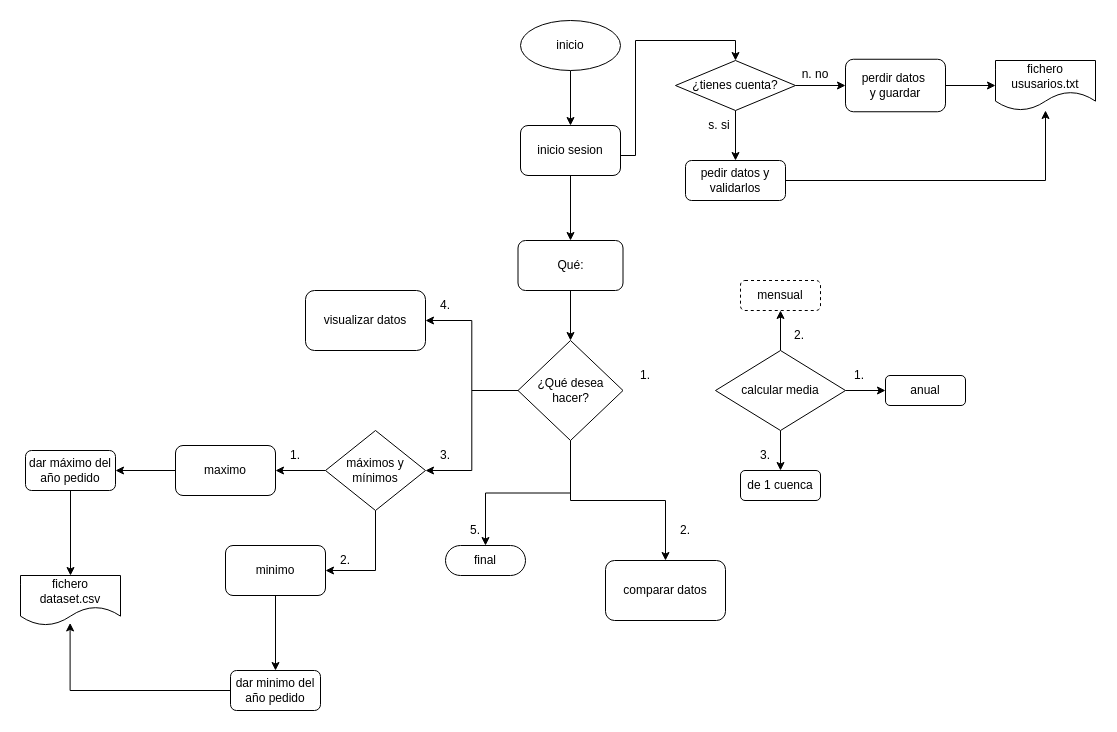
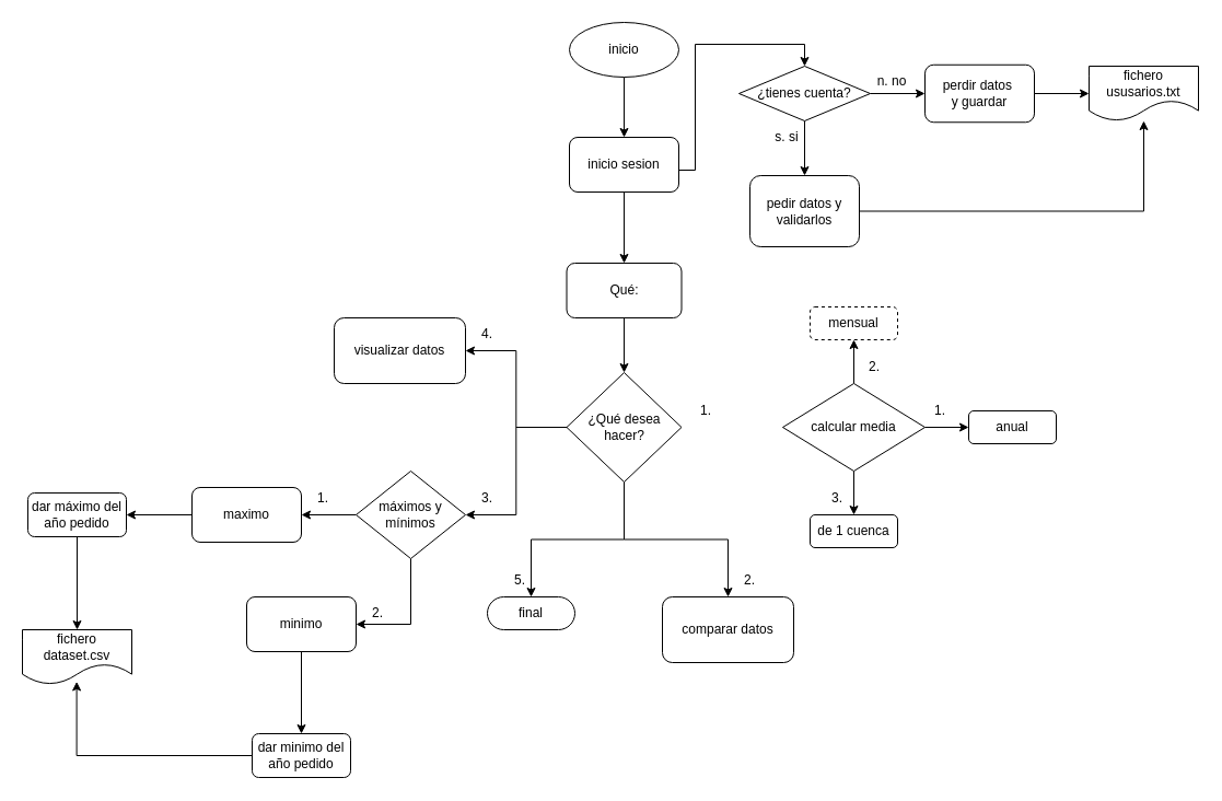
  <mxCell id="0" />
  <mxCell id="1" parent="0" />
  <mxCell id="2" style="edgeStyle=orthogonalEdgeStyle;rounded=0;orthogonalLoop=1;jettySize=auto;html=1;entryX=0.5;entryY=0;entryDx=0;entryDy=0;" edge="1" parent="1" source="3" target="9"><mxGeometry relative="1" as="geometry" /></mxCell>
  <mxCell id="3" value="inicio" style="ellipse;whiteSpace=wrap;html=1;" vertex="1" parent="1"><mxGeometry x="520" y="20" width="100" height="50" as="geometry" /></mxCell>
  <mxCell id="4" style="edgeStyle=orthogonalEdgeStyle;rounded=0;orthogonalLoop=1;jettySize=auto;html=1;entryX=0;entryY=0.5;entryDx=0;entryDy=0;" edge="1" parent="1" source="6" target="14"><mxGeometry relative="1" as="geometry"><mxPoint x="835" y="85" as="targetPoint" /></mxGeometry></mxCell>
  <mxCell id="5" style="edgeStyle=orthogonalEdgeStyle;rounded=0;orthogonalLoop=1;jettySize=auto;html=1;entryX=0.5;entryY=0;entryDx=0;entryDy=0;" edge="1" parent="1" source="6" target="13"><mxGeometry relative="1" as="geometry" /></mxCell>
  <mxCell id="6" value="¿tienes cuenta?" style="rhombus;whiteSpace=wrap;html=1;" vertex="1" parent="1"><mxGeometry x="675" y="60" width="120" height="50" as="geometry" /></mxCell>
  <mxCell id="7" style="edgeStyle=orthogonalEdgeStyle;rounded=0;orthogonalLoop=1;jettySize=auto;html=1;entryX=0.5;entryY=0;entryDx=0;entryDy=0;" edge="1" parent="1" source="9" target="6"><mxGeometry relative="1" as="geometry"><Array as="points"><mxPoint x="635" y="155" /><mxPoint x="635" y="40" /><mxPoint x="735" y="40" /></Array></mxGeometry></mxCell>
  <mxCell id="8" style="edgeStyle=orthogonalEdgeStyle;rounded=0;orthogonalLoop=1;jettySize=auto;html=1;entryX=0.5;entryY=0;entryDx=0;entryDy=0;" edge="1" parent="1" source="9" target="23"><mxGeometry relative="1" as="geometry"><mxPoint x="570" y="220" as="targetPoint" /></mxGeometry></mxCell>
  <mxCell id="9" value="inicio sesion" style="rounded=1;whiteSpace=wrap;html=1;" vertex="1" parent="1"><mxGeometry x="520" y="125" width="100" height="50" as="geometry" /></mxCell>
  <mxCell id="10" style="edgeStyle=orthogonalEdgeStyle;rounded=0;orthogonalLoop=1;jettySize=auto;html=1;entryX=0;entryY=0.5;entryDx=0;entryDy=0;exitX=1;exitY=0.5;exitDx=0;exitDy=0;" edge="1" parent="1" source="14" target="11"><mxGeometry relative="1" as="geometry"><mxPoint x="935" y="85" as="sourcePoint" /></mxGeometry></mxCell>
  <mxCell id="11" value="fichero&lt;div&gt;ususarios.txt&lt;/div&gt;" style="shape=document;whiteSpace=wrap;html=1;boundedLbl=1;size=0.375;" vertex="1" parent="1"><mxGeometry x="995" y="60" width="100" height="50" as="geometry" /></mxCell>
  <mxCell id="12" style="edgeStyle=orthogonalEdgeStyle;rounded=0;orthogonalLoop=1;jettySize=auto;html=1;" edge="1" parent="1" source="13" target="11"><mxGeometry relative="1" as="geometry" /></mxCell>
- <mxCell id="13" value="pedir datos y validarlos" style="rounded=1;whiteSpace=wrap;html=1;" vertex="1" parent="1"><mxGeometry x="685" y="160" width="100" height="40" as="geometry" /></mxCell>
+ <mxCell id="13" value="pedir datos y validarlos" style="rounded=1;whiteSpace=wrap;html=1;" vertex="1" parent="1"><mxGeometry x="685" y="160" width="100" height="65" as="geometry" /></mxCell>
  <mxCell id="14" value="perdir datos&amp;nbsp;&lt;div&gt;y guardar&lt;/div&gt;" style="rounded=1;whiteSpace=wrap;html=1;" vertex="1" parent="1"><mxGeometry x="845" y="58.75" width="100" height="52.5" as="geometry" /></mxCell>
  <mxCell id="15" value="s. si" style="text;html=1;align=center;verticalAlign=middle;whiteSpace=wrap;rounded=0;" vertex="1" parent="1"><mxGeometry x="689" y="110" width="60" height="30" as="geometry" /></mxCell>
  <mxCell id="16" value="n. no" style="text;html=1;align=center;verticalAlign=middle;whiteSpace=wrap;rounded=0;" vertex="1" parent="1"><mxGeometry x="785" y="58.75" width="60" height="30" as="geometry" /></mxCell>
  <mxCell id="17" style="edgeStyle=orthogonalEdgeStyle;rounded=0;orthogonalLoop=1;jettySize=auto;html=1;" edge="1" parent="1" source="21" target="24"><mxGeometry relative="1" as="geometry"><mxPoint x="570" y="490" as="targetPoint" /></mxGeometry></mxCell>
  <mxCell id="18" style="edgeStyle=orthogonalEdgeStyle;rounded=0;orthogonalLoop=1;jettySize=auto;html=1;entryX=1;entryY=0.5;entryDx=0;entryDy=0;" edge="1" parent="1" source="21" target="44"><mxGeometry relative="1" as="geometry"><mxPoint x="425" y="470" as="targetPoint" /></mxGeometry></mxCell>
  <mxCell id="19" style="edgeStyle=orthogonalEdgeStyle;rounded=0;orthogonalLoop=1;jettySize=auto;html=1;entryX=1;entryY=0.5;entryDx=0;entryDy=0;" edge="1" parent="1" source="21" target="25"><mxGeometry relative="1" as="geometry"><mxPoint x="485" y="510" as="targetPoint" /></mxGeometry></mxCell>
  <mxCell id="20" style="edgeStyle=orthogonalEdgeStyle;rounded=0;orthogonalLoop=1;jettySize=auto;html=1;entryX=0.5;entryY=0.5;entryDx=0;entryDy=-15;entryPerimeter=0;" edge="1" parent="1" source="21" target="26"><mxGeometry relative="1" as="geometry"><mxPoint x="495" y="545" as="targetPoint" /></mxGeometry></mxCell>
  <mxCell id="21" value="¿Qué desea hacer?" style="rhombus;whiteSpace=wrap;html=1;" vertex="1" parent="1"><mxGeometry x="517.5" y="340" width="105" height="100" as="geometry" /></mxCell>
  <mxCell id="22" style="edgeStyle=orthogonalEdgeStyle;rounded=0;orthogonalLoop=1;jettySize=auto;html=1;entryX=0.5;entryY=0;entryDx=0;entryDy=0;" edge="1" parent="1" source="23" target="21"><mxGeometry relative="1" as="geometry" /></mxCell>
  <mxCell id="23" value="Qué:" style="rounded=1;whiteSpace=wrap;html=1;" vertex="1" parent="1"><mxGeometry x="517.5" y="240" width="105" height="50" as="geometry" /></mxCell>
- <mxCell id="24" value="comparar datos" style="rounded=1;whiteSpace=wrap;html=1;" vertex="1" parent="1"><mxGeometry x="605" y="560" width="120" height="60" as="geometry" /></mxCell>
+ <mxCell id="24" value="comparar datos" style="rounded=1;whiteSpace=wrap;html=1;" vertex="1" parent="1"><mxGeometry x="605" y="545" width="120" height="60" as="geometry" /></mxCell>
  <mxCell id="25" value="visualizar datos" style="rounded=1;whiteSpace=wrap;html=1;" vertex="1" parent="1"><mxGeometry x="305" y="290" width="120" height="60" as="geometry" /></mxCell>
  <mxCell id="26" value="final" style="html=1;dashed=0;whiteSpace=wrap;shape=mxgraph.dfd.start" vertex="1" parent="1"><mxGeometry y="545" width="80" height="30" as="geometry" x="445" /></mxCell>
  <mxCell id="27" value="4." style="text;html=1;align=center;verticalAlign=middle;whiteSpace=wrap;rounded=0;" vertex="1" parent="1"><mxGeometry x="415" y="290" width="60" height="30" as="geometry" /></mxCell>
  <mxCell id="28" value="3." style="text;html=1;align=center;verticalAlign=middle;whiteSpace=wrap;rounded=0;" vertex="1" parent="1"><mxGeometry x="415" y="440" width="60" height="30" as="geometry" /></mxCell>
  <mxCell id="29" value="2." style="text;html=1;align=center;verticalAlign=middle;whiteSpace=wrap;rounded=0;" vertex="1" parent="1"><mxGeometry x="655" y="515" width="60" height="30" as="geometry" /></mxCell>
  <mxCell id="30" value="1." style="text;html=1;align=center;verticalAlign=middle;whiteSpace=wrap;rounded=0;" vertex="1" parent="1"><mxGeometry x="615" y="360" width="60" height="30" as="geometry" /></mxCell>
  <mxCell id="31" value="5." style="text;html=1;align=center;verticalAlign=middle;whiteSpace=wrap;rounded=0;" vertex="1" parent="1"><mxGeometry y="515" width="60" height="30" as="geometry" x="445" /></mxCell>
  <mxCell id="32" style="edgeStyle=orthogonalEdgeStyle;rounded=0;orthogonalLoop=1;jettySize=auto;html=1;entryX=0.5;entryY=0;entryDx=0;entryDy=0;" edge="1" parent="1" source="35" target="36"><mxGeometry relative="1" as="geometry" /></mxCell>
  <mxCell id="33" style="edgeStyle=orthogonalEdgeStyle;rounded=0;orthogonalLoop=1;jettySize=auto;html=1;entryX=0;entryY=0.5;entryDx=0;entryDy=0;" edge="1" parent="1" source="35" target="38"><mxGeometry relative="1" as="geometry" /></mxCell>
  <mxCell id="34" style="edgeStyle=orthogonalEdgeStyle;rounded=0;orthogonalLoop=1;jettySize=auto;html=1;entryX=0.5;entryY=1;entryDx=0;entryDy=0;" edge="1" parent="1" source="35" target="37"><mxGeometry relative="1" as="geometry" /></mxCell>
  <mxCell id="35" value="calcular media" style="rhombus;whiteSpace=wrap;html=1;" vertex="1" parent="1"><mxGeometry x="715" y="350" width="130" height="80" as="geometry" /></mxCell>
  <mxCell id="36" value="de 1 cuenca" style="rounded=1;whiteSpace=wrap;html=1;" vertex="1" parent="1"><mxGeometry x="740" y="470" width="80" height="30" as="geometry" /></mxCell>
  <mxCell id="37" value="mensual" style="rounded=1;whiteSpace=wrap;html=1;dashed=1;" vertex="1" parent="1"><mxGeometry x="740" y="280" width="80" height="30" as="geometry" /></mxCell>
  <mxCell id="38" value="anual" style="rounded=1;whiteSpace=wrap;html=1;" vertex="1" parent="1"><mxGeometry x="885" y="375" width="80" height="30" as="geometry" /></mxCell>
  <mxCell id="39" value="1." style="text;html=1;align=center;verticalAlign=middle;whiteSpace=wrap;rounded=0;" vertex="1" parent="1"><mxGeometry x="829" y="360" width="60" height="30" as="geometry" /></mxCell>
  <mxCell id="40" value="2." style="text;html=1;align=center;verticalAlign=middle;whiteSpace=wrap;rounded=0;" vertex="1" parent="1"><mxGeometry x="769" y="320" width="60" height="30" as="geometry" /></mxCell>
  <mxCell id="41" value="3." style="text;html=1;align=center;verticalAlign=middle;whiteSpace=wrap;rounded=0;" vertex="1" parent="1"><mxGeometry x="735" y="440" width="60" height="30" as="geometry" /></mxCell>
  <mxCell id="42" style="edgeStyle=orthogonalEdgeStyle;rounded=0;orthogonalLoop=1;jettySize=auto;html=1;entryX=1;entryY=0.5;entryDx=0;entryDy=0;" edge="1" parent="1" source="44" target="46"><mxGeometry relative="1" as="geometry" /></mxCell>
  <mxCell id="43" style="edgeStyle=orthogonalEdgeStyle;rounded=0;orthogonalLoop=1;jettySize=auto;html=1;" edge="1" parent="1" source="44" target="48"><mxGeometry relative="1" as="geometry" /></mxCell>
  <mxCell id="44" value="máximos y mínimos" style="rhombus;whiteSpace=wrap;html=1;" vertex="1" parent="1"><mxGeometry x="325" y="430" width="100" height="80" as="geometry" /></mxCell>
  <mxCell id="45" style="edgeStyle=orthogonalEdgeStyle;rounded=0;orthogonalLoop=1;jettySize=auto;html=1;exitX=0.5;exitY=1;exitDx=0;exitDy=0;entryX=0.5;entryY=0;entryDx=0;entryDy=0;" edge="1" parent="1" source="46" target="53"><mxGeometry relative="1" as="geometry" /></mxCell>
  <mxCell id="46" value="minimo" style="rounded=1;whiteSpace=wrap;html=1;" vertex="1" parent="1"><mxGeometry x="225" y="545" width="100" height="50" as="geometry" /></mxCell>
  <mxCell id="47" style="edgeStyle=orthogonalEdgeStyle;rounded=0;orthogonalLoop=1;jettySize=auto;html=1;" edge="1" parent="1" source="48" target="52"><mxGeometry relative="1" as="geometry"><mxPoint x="95" y="470" as="targetPoint" /></mxGeometry></mxCell>
  <mxCell id="48" value="maximo" style="rounded=1;whiteSpace=wrap;html=1;" vertex="1" parent="1"><mxGeometry x="175" y="445" width="100" height="50" as="geometry" /></mxCell>
  <mxCell id="49" value="1." style="text;html=1;align=center;verticalAlign=middle;whiteSpace=wrap;rounded=0;" vertex="1" parent="1"><mxGeometry x="265" y="440" width="60" height="30" as="geometry" /></mxCell>
  <mxCell id="50" value="2." style="text;html=1;align=center;verticalAlign=middle;whiteSpace=wrap;rounded=0;" vertex="1" parent="1"><mxGeometry x="315" y="545" width="60" height="30" as="geometry" /></mxCell>
  <mxCell id="51" style="edgeStyle=orthogonalEdgeStyle;rounded=0;orthogonalLoop=1;jettySize=auto;html=1;entryX=0.5;entryY=0;entryDx=0;entryDy=0;" edge="1" parent="1" source="52" target="54"><mxGeometry relative="1" as="geometry" /></mxCell>
  <mxCell id="52" value="dar máximo del año pedido" style="rounded=1;whiteSpace=wrap;html=1;" vertex="1" parent="1"><mxGeometry x="25" y="450" width="90" height="40" as="geometry" /></mxCell>
  <mxCell id="53" value="dar minimo del año pedido" style="rounded=1;whiteSpace=wrap;html=1;" vertex="1" parent="1"><mxGeometry x="230" y="670" width="90" height="40" as="geometry" /></mxCell>
  <mxCell id="54" value="fichero&lt;div&gt;dataset.csv&lt;/div&gt;" style="shape=document;whiteSpace=wrap;html=1;boundedLbl=1;size=0.375;" vertex="1" parent="1"><mxGeometry x="20" y="575" width="100" height="50" as="geometry" /></mxCell>
  <mxCell id="55" style="edgeStyle=orthogonalEdgeStyle;rounded=0;orthogonalLoop=1;jettySize=auto;html=1;entryX=0.496;entryY=0.949;entryDx=0;entryDy=0;entryPerimeter=0;" edge="1" parent="1" source="53" target="54"><mxGeometry relative="1" as="geometry" /></mxCell>
